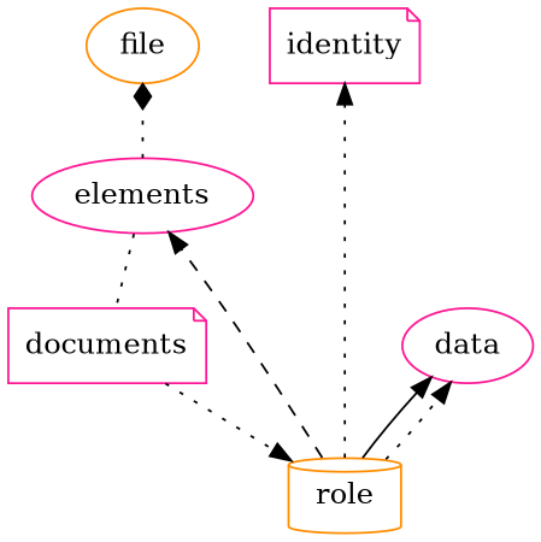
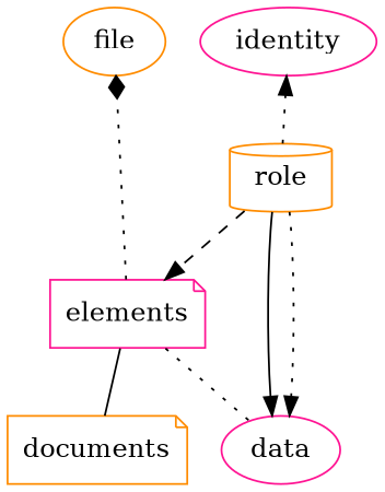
  digraph {
    node [color=darkorange shape=note]
    edge [style=dotted]
    n1 [label=file shape=ellipse]
-   n2 [color=deeppink label=identity]
-   n3 [color=deeppink label=documents]
+   n2 [color=deeppink label=identity shape=ellipse]
+   n3 [label=documents]
    n4 [color=deeppink label=data shape=ellipse]
-   n5 [color=deeppink label=elements shape=ellipse]
+   n5 [color=deeppink label=elements]
    n6 [label=role shape=cylinder]
    subgraph sub_1 {
      rank=source
      n1
    }
    subgraph sub_2 {
      rank=source
      n2
    }
    subgraph sub_3 {
      rank=same
      n3
      n4
    }
    subgraph sub_4 {
      rank=same
      n5
    }
-   n3 -> n6
    n5 -> n1 [arrowhead=diamond]
-   n5 -> n3 [arrowhead=none]
+   n5 -> n3 [arrowhead=none style=solid]
+   n5 -> n4 [arrowhead=none]
    n6 -> n2 [arrowhead=normal]
    n6 -> n4 [style=solid]
    n6 -> n4
    n6 -> n5 [style=dashed]
  }
